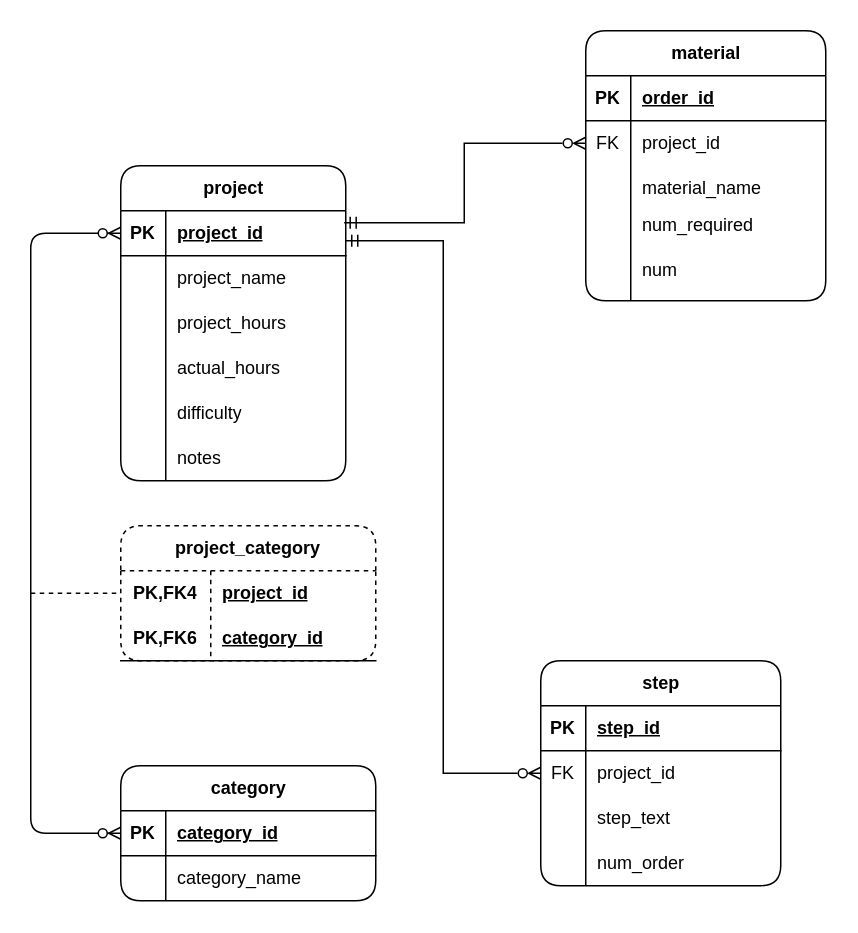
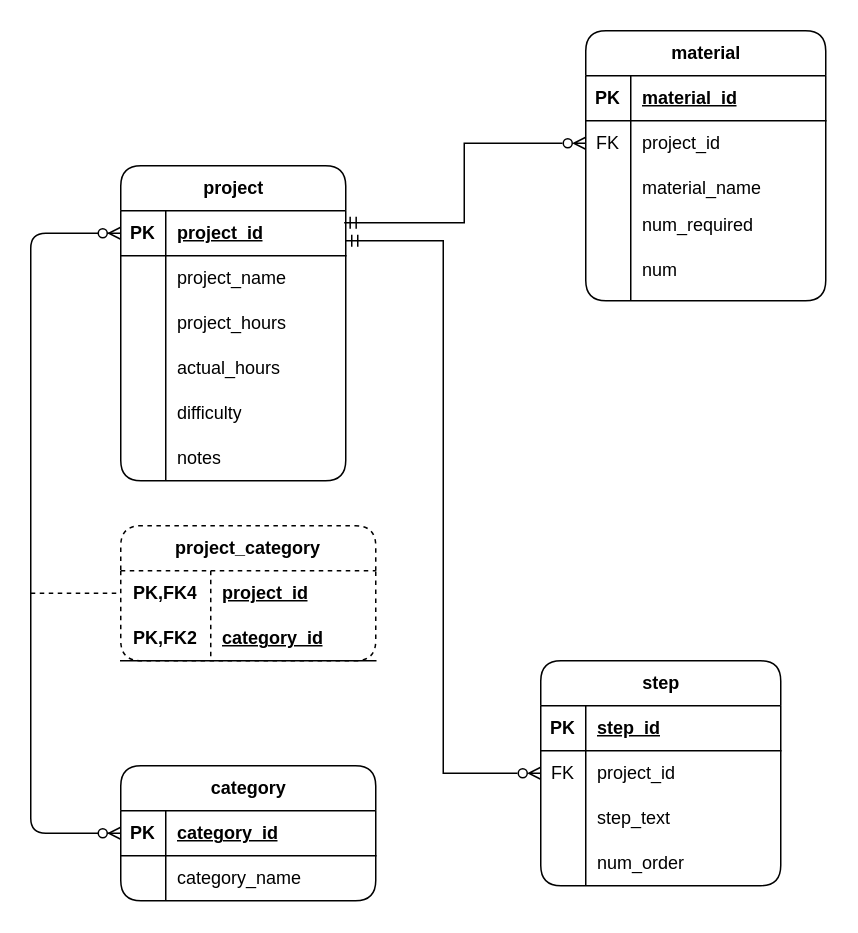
  <mxCell id="0" />
  <mxCell id="1" parent="0" />
  <mxCell id="2" value="project" style="shape=table;startSize=30;container=1;collapsible=1;childLayout=tableLayout;fixedRows=1;rowLines=0;fontStyle=1;align=center;resizeLast=1;html=1;rounded=1;" vertex="1" parent="1"><mxGeometry x="80" y="110" width="150" height="210" as="geometry" /></mxCell>
  <mxCell id="3" value="" style="shape=tableRow;horizontal=0;startSize=0;swimlaneHead=0;swimlaneBody=0;fillColor=none;collapsible=0;dropTarget=0;points=[[0,0.5],[1,0.5]];portConstraint=eastwest;top=0;left=0;right=0;bottom=1;rounded=1;" vertex="1" parent="2"><mxGeometry y="30" width="150" height="30" as="geometry" /></mxCell>
  <mxCell id="4" value="PK" style="shape=partialRectangle;connectable=0;fillColor=none;top=0;left=0;bottom=0;right=0;fontStyle=1;overflow=hidden;whiteSpace=wrap;html=1;rounded=1;" vertex="1" parent="3"><mxGeometry width="30" height="30" as="geometry"><mxRectangle width="30" height="30" as="alternateBounds" /></mxGeometry></mxCell>
  <mxCell id="5" value="project_id" style="shape=partialRectangle;connectable=0;fillColor=none;top=0;left=0;bottom=0;right=0;align=left;spacingLeft=6;fontStyle=5;overflow=hidden;whiteSpace=wrap;html=1;rounded=1;" vertex="1" parent="3"><mxGeometry x="30" width="120" height="30" as="geometry"><mxRectangle width="120" height="30" as="alternateBounds" /></mxGeometry></mxCell>
  <mxCell id="6" value="" style="shape=tableRow;horizontal=0;startSize=0;swimlaneHead=0;swimlaneBody=0;fillColor=none;collapsible=0;dropTarget=0;points=[[0,0.5],[1,0.5]];portConstraint=eastwest;top=0;left=0;right=0;bottom=0;rounded=1;" vertex="1" parent="2"><mxGeometry y="60" width="150" height="30" as="geometry" /></mxCell>
  <mxCell id="7" value="" style="shape=partialRectangle;connectable=0;fillColor=none;top=0;left=0;bottom=0;right=0;editable=1;overflow=hidden;whiteSpace=wrap;html=1;rounded=1;" vertex="1" parent="6"><mxGeometry width="30" height="30" as="geometry"><mxRectangle width="30" height="30" as="alternateBounds" /></mxGeometry></mxCell>
  <mxCell id="8" value="project_name" style="shape=partialRectangle;connectable=0;fillColor=none;top=0;left=0;bottom=0;right=0;align=left;spacingLeft=6;overflow=hidden;whiteSpace=wrap;html=1;rounded=1;" vertex="1" parent="6"><mxGeometry x="30" width="120" height="30" as="geometry"><mxRectangle width="120" height="30" as="alternateBounds" /></mxGeometry></mxCell>
  <mxCell id="9" value="" style="shape=tableRow;horizontal=0;startSize=0;swimlaneHead=0;swimlaneBody=0;fillColor=none;collapsible=0;dropTarget=0;points=[[0,0.5],[1,0.5]];portConstraint=eastwest;top=0;left=0;right=0;bottom=0;rounded=1;" vertex="1" parent="2"><mxGeometry y="90" width="150" height="30" as="geometry" /></mxCell>
  <mxCell id="10" value="" style="shape=partialRectangle;connectable=0;fillColor=none;top=0;left=0;bottom=0;right=0;editable=1;overflow=hidden;whiteSpace=wrap;html=1;rounded=1;" vertex="1" parent="9"><mxGeometry width="30" height="30" as="geometry"><mxRectangle width="30" height="30" as="alternateBounds" /></mxGeometry></mxCell>
  <mxCell id="11" value="project_hours" style="shape=partialRectangle;connectable=0;fillColor=none;top=0;left=0;bottom=0;right=0;align=left;spacingLeft=6;overflow=hidden;whiteSpace=wrap;html=1;rounded=1;" vertex="1" parent="9"><mxGeometry x="30" width="120" height="30" as="geometry"><mxRectangle width="120" height="30" as="alternateBounds" /></mxGeometry></mxCell>
  <mxCell id="12" value="" style="shape=tableRow;horizontal=0;startSize=0;swimlaneHead=0;swimlaneBody=0;fillColor=none;collapsible=0;dropTarget=0;points=[[0,0.5],[1,0.5]];portConstraint=eastwest;top=0;left=0;right=0;bottom=0;rounded=1;" vertex="1" parent="2"><mxGeometry y="120" width="150" height="30" as="geometry" /></mxCell>
  <mxCell id="13" value="&lt;br&gt;" style="shape=partialRectangle;connectable=0;fillColor=none;top=0;left=0;bottom=0;right=0;editable=1;overflow=hidden;whiteSpace=wrap;html=1;rounded=1;" vertex="1" parent="12"><mxGeometry width="30" height="30" as="geometry"><mxRectangle width="30" height="30" as="alternateBounds" /></mxGeometry></mxCell>
  <mxCell id="14" value="actual_hours" style="shape=partialRectangle;connectable=0;fillColor=none;top=0;left=0;bottom=0;right=0;align=left;spacingLeft=6;overflow=hidden;whiteSpace=wrap;html=1;rounded=1;" vertex="1" parent="12"><mxGeometry x="30" width="120" height="30" as="geometry"><mxRectangle width="120" height="30" as="alternateBounds" /></mxGeometry></mxCell>
  <mxCell id="15" style="shape=tableRow;horizontal=0;startSize=0;swimlaneHead=0;swimlaneBody=0;fillColor=none;collapsible=0;dropTarget=0;points=[[0,0.5],[1,0.5]];portConstraint=eastwest;top=0;left=0;right=0;bottom=0;rounded=1;" vertex="1" parent="2"><mxGeometry y="150" width="150" height="30" as="geometry" /></mxCell>
  <mxCell id="16" style="shape=partialRectangle;connectable=0;fillColor=none;top=0;left=0;bottom=0;right=0;editable=1;overflow=hidden;whiteSpace=wrap;html=1;rounded=1;" vertex="1" parent="15"><mxGeometry width="30" height="30" as="geometry"><mxRectangle width="30" height="30" as="alternateBounds" /></mxGeometry></mxCell>
  <mxCell id="17" value="difficulty" style="shape=partialRectangle;connectable=0;fillColor=none;top=0;left=0;bottom=0;right=0;align=left;spacingLeft=6;overflow=hidden;whiteSpace=wrap;html=1;rounded=1;" vertex="1" parent="15"><mxGeometry x="30" width="120" height="30" as="geometry"><mxRectangle width="120" height="30" as="alternateBounds" /></mxGeometry></mxCell>
  <mxCell id="18" style="shape=tableRow;horizontal=0;startSize=0;swimlaneHead=0;swimlaneBody=0;fillColor=none;collapsible=0;dropTarget=0;points=[[0,0.5],[1,0.5]];portConstraint=eastwest;top=0;left=0;right=0;bottom=0;rounded=1;" vertex="1" parent="2"><mxGeometry y="180" width="150" height="30" as="geometry" /></mxCell>
  <mxCell id="19" style="shape=partialRectangle;connectable=0;fillColor=none;top=0;left=0;bottom=0;right=0;editable=1;overflow=hidden;whiteSpace=wrap;html=1;rounded=1;" vertex="1" parent="18"><mxGeometry width="30" height="30" as="geometry"><mxRectangle width="30" height="30" as="alternateBounds" /></mxGeometry></mxCell>
  <mxCell id="20" value="notes" style="shape=partialRectangle;connectable=0;fillColor=none;top=0;left=0;bottom=0;right=0;align=left;spacingLeft=6;overflow=hidden;whiteSpace=wrap;html=1;rounded=1;" vertex="1" parent="18"><mxGeometry x="30" width="120" height="30" as="geometry"><mxRectangle width="120" height="30" as="alternateBounds" /></mxGeometry></mxCell>
  <mxCell id="21" value="material" style="shape=table;startSize=30;container=1;collapsible=1;childLayout=tableLayout;fixedRows=1;rowLines=0;fontStyle=1;align=center;resizeLast=1;html=1;rounded=1;" vertex="1" parent="1"><mxGeometry x="390" y="20" width="160" height="180" as="geometry" /></mxCell>
  <mxCell id="22" value="" style="shape=tableRow;horizontal=0;startSize=0;swimlaneHead=0;swimlaneBody=0;fillColor=none;collapsible=0;dropTarget=0;points=[[0,0.5],[1,0.5]];portConstraint=eastwest;top=0;left=0;right=0;bottom=1;rounded=1;" vertex="1" parent="21"><mxGeometry y="30" width="160" height="30" as="geometry" /></mxCell>
  <mxCell id="23" value="PK" style="shape=partialRectangle;connectable=0;fillColor=none;top=0;left=0;bottom=0;right=0;fontStyle=1;overflow=hidden;whiteSpace=wrap;html=1;rounded=1;" vertex="1" parent="22"><mxGeometry width="30" height="30" as="geometry"><mxRectangle width="30" height="30" as="alternateBounds" /></mxGeometry></mxCell>
- <mxCell id="24" value="order_id" style="shape=partialRectangle;connectable=0;fillColor=none;top=0;left=0;bottom=0;right=0;align=left;spacingLeft=6;fontStyle=5;overflow=hidden;whiteSpace=wrap;html=1;rounded=1;" vertex="1" parent="22"><mxGeometry x="30" width="130" height="30" as="geometry"><mxRectangle width="130" height="30" as="alternateBounds" /></mxGeometry></mxCell>
+ <mxCell id="24" value="material_id" style="shape=partialRectangle;connectable=0;fillColor=none;top=0;left=0;bottom=0;right=0;align=left;spacingLeft=6;fontStyle=5;overflow=hidden;whiteSpace=wrap;html=1;rounded=1;" vertex="1" parent="22"><mxGeometry x="30" width="130" height="30" as="geometry"><mxRectangle width="130" height="30" as="alternateBounds" /></mxGeometry></mxCell>
  <mxCell id="25" value="" style="shape=tableRow;horizontal=0;startSize=0;swimlaneHead=0;swimlaneBody=0;fillColor=none;collapsible=0;dropTarget=0;points=[[0,0.5],[1,0.5]];portConstraint=eastwest;top=0;left=0;right=0;bottom=0;rounded=1;" vertex="1" parent="21"><mxGeometry y="60" width="160" height="30" as="geometry" /></mxCell>
  <mxCell id="26" value="FK" style="shape=partialRectangle;connectable=0;fillColor=none;top=0;left=0;bottom=0;right=0;editable=1;overflow=hidden;whiteSpace=wrap;html=1;rounded=1;" vertex="1" parent="25"><mxGeometry width="30" height="30" as="geometry"><mxRectangle width="30" height="30" as="alternateBounds" /></mxGeometry></mxCell>
  <mxCell id="27" value="project_id" style="shape=partialRectangle;connectable=0;fillColor=none;top=0;left=0;bottom=0;right=0;align=left;spacingLeft=6;overflow=hidden;whiteSpace=wrap;html=1;rounded=1;" vertex="1" parent="25"><mxGeometry x="30" width="130" height="30" as="geometry"><mxRectangle width="130" height="30" as="alternateBounds" /></mxGeometry></mxCell>
  <mxCell id="28" value="" style="shape=tableRow;horizontal=0;startSize=0;swimlaneHead=0;swimlaneBody=0;fillColor=none;collapsible=0;dropTarget=0;points=[[0,0.5],[1,0.5]];portConstraint=eastwest;top=0;left=0;right=0;bottom=0;rounded=1;" vertex="1" parent="21"><mxGeometry y="90" width="160" height="30" as="geometry" /></mxCell>
  <mxCell id="29" value="" style="shape=partialRectangle;connectable=0;fillColor=none;top=0;left=0;bottom=0;right=0;editable=1;overflow=hidden;whiteSpace=wrap;html=1;rounded=1;" vertex="1" parent="28"><mxGeometry width="30" height="30" as="geometry"><mxRectangle width="30" height="30" as="alternateBounds" /></mxGeometry></mxCell>
  <mxCell id="30" value="material_name" style="shape=partialRectangle;connectable=0;fillColor=none;top=0;left=0;bottom=0;right=0;align=left;spacingLeft=6;overflow=hidden;whiteSpace=wrap;html=1;rounded=1;" vertex="1" parent="28"><mxGeometry x="30" width="130" height="30" as="geometry"><mxRectangle width="130" height="30" as="alternateBounds" /></mxGeometry></mxCell>
  <mxCell id="31" value="" style="shape=tableRow;horizontal=0;startSize=0;swimlaneHead=0;swimlaneBody=0;fillColor=none;collapsible=0;dropTarget=0;points=[[0,0.5],[1,0.5]];portConstraint=eastwest;top=0;left=0;right=0;bottom=0;rounded=1;" vertex="1" parent="21"><mxGeometry y="120" width="160" height="20" as="geometry" /></mxCell>
  <mxCell id="32" value="" style="shape=partialRectangle;connectable=0;fillColor=none;top=0;left=0;bottom=0;right=0;editable=1;overflow=hidden;whiteSpace=wrap;html=1;rounded=1;" vertex="1" parent="31"><mxGeometry width="30" height="20" as="geometry"><mxRectangle width="30" height="20" as="alternateBounds" /></mxGeometry></mxCell>
  <mxCell id="33" value="num_required" style="shape=partialRectangle;connectable=0;fillColor=none;top=0;left=0;bottom=0;right=0;align=left;spacingLeft=6;overflow=hidden;whiteSpace=wrap;html=1;rounded=1;" vertex="1" parent="31"><mxGeometry x="30" width="130" height="20" as="geometry"><mxRectangle width="130" height="20" as="alternateBounds" /></mxGeometry></mxCell>
  <mxCell id="34" style="shape=tableRow;horizontal=0;startSize=0;swimlaneHead=0;swimlaneBody=0;fillColor=none;collapsible=0;dropTarget=0;points=[[0,0.5],[1,0.5]];portConstraint=eastwest;top=0;left=0;right=0;bottom=0;rounded=1;" vertex="1" parent="21"><mxGeometry y="140" width="160" height="40" as="geometry" /></mxCell>
  <mxCell id="35" style="shape=partialRectangle;connectable=0;fillColor=none;top=0;left=0;bottom=0;right=0;editable=1;overflow=hidden;whiteSpace=wrap;html=1;rounded=1;" vertex="1" parent="34"><mxGeometry width="30" height="40" as="geometry"><mxRectangle width="30" height="40" as="alternateBounds" /></mxGeometry></mxCell>
  <mxCell id="36" value="num" style="shape=partialRectangle;connectable=0;fillColor=none;top=0;left=0;bottom=0;right=0;align=left;spacingLeft=6;overflow=hidden;whiteSpace=wrap;html=1;rounded=1;" vertex="1" parent="34"><mxGeometry x="30" width="130" height="40" as="geometry"><mxRectangle width="130" height="40" as="alternateBounds" /></mxGeometry></mxCell>
  <mxCell id="37" value="step" style="shape=table;startSize=30;container=1;collapsible=1;childLayout=tableLayout;fixedRows=1;rowLines=0;fontStyle=1;align=center;resizeLast=1;html=1;rounded=1;" vertex="1" parent="1"><mxGeometry x="360" y="440" width="160" height="150" as="geometry" /></mxCell>
  <mxCell id="38" value="" style="shape=tableRow;horizontal=0;startSize=0;swimlaneHead=0;swimlaneBody=0;fillColor=none;collapsible=0;dropTarget=0;points=[[0,0.5],[1,0.5]];portConstraint=eastwest;top=0;left=0;right=0;bottom=1;rounded=1;" vertex="1" parent="37"><mxGeometry y="30" width="160" height="30" as="geometry" /></mxCell>
  <mxCell id="39" value="PK" style="shape=partialRectangle;connectable=0;fillColor=none;top=0;left=0;bottom=0;right=0;fontStyle=1;overflow=hidden;whiteSpace=wrap;html=1;rounded=1;" vertex="1" parent="38"><mxGeometry width="30" height="30" as="geometry"><mxRectangle width="30" height="30" as="alternateBounds" /></mxGeometry></mxCell>
  <mxCell id="40" value="step_id" style="shape=partialRectangle;connectable=0;fillColor=none;top=0;left=0;bottom=0;right=0;align=left;spacingLeft=6;fontStyle=5;overflow=hidden;whiteSpace=wrap;html=1;rounded=1;" vertex="1" parent="38"><mxGeometry x="30" width="130" height="30" as="geometry"><mxRectangle width="130" height="30" as="alternateBounds" /></mxGeometry></mxCell>
  <mxCell id="41" value="" style="shape=tableRow;horizontal=0;startSize=0;swimlaneHead=0;swimlaneBody=0;fillColor=none;collapsible=0;dropTarget=0;points=[[0,0.5],[1,0.5]];portConstraint=eastwest;top=0;left=0;right=0;bottom=0;rounded=1;" vertex="1" parent="37"><mxGeometry y="60" width="160" height="30" as="geometry" /></mxCell>
  <mxCell id="42" value="FK" style="shape=partialRectangle;connectable=0;fillColor=none;top=0;left=0;bottom=0;right=0;editable=1;overflow=hidden;whiteSpace=wrap;html=1;rounded=1;" vertex="1" parent="41"><mxGeometry width="30" height="30" as="geometry"><mxRectangle width="30" height="30" as="alternateBounds" /></mxGeometry></mxCell>
  <mxCell id="43" value="project_id" style="shape=partialRectangle;connectable=0;fillColor=none;top=0;left=0;bottom=0;right=0;align=left;spacingLeft=6;overflow=hidden;whiteSpace=wrap;html=1;rounded=1;" vertex="1" parent="41"><mxGeometry x="30" width="130" height="30" as="geometry"><mxRectangle width="130" height="30" as="alternateBounds" /></mxGeometry></mxCell>
  <mxCell id="44" value="" style="shape=tableRow;horizontal=0;startSize=0;swimlaneHead=0;swimlaneBody=0;fillColor=none;collapsible=0;dropTarget=0;points=[[0,0.5],[1,0.5]];portConstraint=eastwest;top=0;left=0;right=0;bottom=0;rounded=1;" vertex="1" parent="37"><mxGeometry y="90" width="160" height="30" as="geometry" /></mxCell>
  <mxCell id="45" value="" style="shape=partialRectangle;connectable=0;fillColor=none;top=0;left=0;bottom=0;right=0;editable=1;overflow=hidden;whiteSpace=wrap;html=1;rounded=1;" vertex="1" parent="44"><mxGeometry width="30" height="30" as="geometry"><mxRectangle width="30" height="30" as="alternateBounds" /></mxGeometry></mxCell>
  <mxCell id="46" value="step_text" style="shape=partialRectangle;connectable=0;fillColor=none;top=0;left=0;bottom=0;right=0;align=left;spacingLeft=6;overflow=hidden;whiteSpace=wrap;html=1;rounded=1;" vertex="1" parent="44"><mxGeometry x="30" width="130" height="30" as="geometry"><mxRectangle width="130" height="30" as="alternateBounds" /></mxGeometry></mxCell>
  <mxCell id="47" value="" style="shape=tableRow;horizontal=0;startSize=0;swimlaneHead=0;swimlaneBody=0;fillColor=none;collapsible=0;dropTarget=0;points=[[0,0.5],[1,0.5]];portConstraint=eastwest;top=0;left=0;right=0;bottom=0;rounded=1;" vertex="1" parent="37"><mxGeometry y="120" width="160" height="30" as="geometry" /></mxCell>
  <mxCell id="48" value="" style="shape=partialRectangle;connectable=0;fillColor=none;top=0;left=0;bottom=0;right=0;editable=1;overflow=hidden;whiteSpace=wrap;html=1;rounded=1;" vertex="1" parent="47"><mxGeometry width="30" height="30" as="geometry"><mxRectangle width="30" height="30" as="alternateBounds" /></mxGeometry></mxCell>
  <mxCell id="49" value="num_order" style="shape=partialRectangle;connectable=0;fillColor=none;top=0;left=0;bottom=0;right=0;align=left;spacingLeft=6;overflow=hidden;whiteSpace=wrap;html=1;rounded=1;" vertex="1" parent="47"><mxGeometry x="30" width="130" height="30" as="geometry"><mxRectangle width="130" height="30" as="alternateBounds" /></mxGeometry></mxCell>
  <mxCell id="50" value="category" style="shape=table;startSize=30;container=1;collapsible=1;childLayout=tableLayout;fixedRows=1;rowLines=0;fontStyle=1;align=center;resizeLast=1;html=1;rounded=1;" vertex="1" parent="1"><mxGeometry x="80" y="510" width="170" height="90" as="geometry" /></mxCell>
  <mxCell id="51" value="" style="shape=tableRow;horizontal=0;startSize=0;swimlaneHead=0;swimlaneBody=0;fillColor=none;collapsible=0;dropTarget=0;points=[[0,0.5],[1,0.5]];portConstraint=eastwest;top=0;left=0;right=0;bottom=1;rounded=1;" vertex="1" parent="50"><mxGeometry y="30" width="170" height="30" as="geometry" /></mxCell>
  <mxCell id="52" value="PK" style="shape=partialRectangle;connectable=0;fillColor=none;top=0;left=0;bottom=0;right=0;fontStyle=1;overflow=hidden;whiteSpace=wrap;html=1;rounded=1;" vertex="1" parent="51"><mxGeometry width="30" height="30" as="geometry"><mxRectangle width="30" height="30" as="alternateBounds" /></mxGeometry></mxCell>
  <mxCell id="53" value="category_id" style="shape=partialRectangle;connectable=0;fillColor=none;top=0;left=0;bottom=0;right=0;align=left;spacingLeft=6;fontStyle=5;overflow=hidden;whiteSpace=wrap;html=1;rounded=1;" vertex="1" parent="51"><mxGeometry x="30" width="140" height="30" as="geometry"><mxRectangle width="140" height="30" as="alternateBounds" /></mxGeometry></mxCell>
  <mxCell id="54" value="" style="shape=tableRow;horizontal=0;startSize=0;swimlaneHead=0;swimlaneBody=0;fillColor=none;collapsible=0;dropTarget=0;points=[[0,0.5],[1,0.5]];portConstraint=eastwest;top=0;left=0;right=0;bottom=0;rounded=1;" vertex="1" parent="50"><mxGeometry y="60" width="170" height="30" as="geometry" /></mxCell>
  <mxCell id="55" value="" style="shape=partialRectangle;connectable=0;fillColor=none;top=0;left=0;bottom=0;right=0;editable=1;overflow=hidden;whiteSpace=wrap;html=1;rounded=1;" vertex="1" parent="54"><mxGeometry width="30" height="30" as="geometry"><mxRectangle width="30" height="30" as="alternateBounds" /></mxGeometry></mxCell>
  <mxCell id="56" value="category_name" style="shape=partialRectangle;connectable=0;fillColor=none;top=0;left=0;bottom=0;right=0;align=left;spacingLeft=6;overflow=hidden;whiteSpace=wrap;html=1;rounded=1;" vertex="1" parent="54"><mxGeometry x="30" width="140" height="30" as="geometry"><mxRectangle width="140" height="30" as="alternateBounds" /></mxGeometry></mxCell>
  <mxCell id="57" value="project_category" style="shape=table;startSize=30;container=1;collapsible=1;childLayout=tableLayout;fixedRows=1;rowLines=0;fontStyle=1;align=center;resizeLast=1;html=1;whiteSpace=wrap;rounded=1;dashed=1;" vertex="1" parent="1"><mxGeometry x="80" y="350" width="170" height="90" as="geometry" /></mxCell>
  <mxCell id="58" value="" style="shape=tableRow;horizontal=0;startSize=0;swimlaneHead=0;swimlaneBody=0;fillColor=none;collapsible=0;dropTarget=0;points=[[0,0.5],[1,0.5]];portConstraint=eastwest;top=0;left=0;right=0;bottom=0;html=1;rounded=1;" vertex="1" parent="57"><mxGeometry y="30" width="170" height="30" as="geometry" /></mxCell>
  <mxCell id="59" value="PK,FK4" style="shape=partialRectangle;connectable=0;fillColor=none;top=0;left=0;bottom=0;right=0;fontStyle=1;overflow=hidden;html=1;whiteSpace=wrap;rounded=1;" vertex="1" parent="58"><mxGeometry width="60" height="30" as="geometry"><mxRectangle width="60" height="30" as="alternateBounds" /></mxGeometry></mxCell>
  <mxCell id="60" value="project_id" style="shape=partialRectangle;connectable=0;fillColor=none;top=0;left=0;bottom=0;right=0;align=left;spacingLeft=6;fontStyle=5;overflow=hidden;html=1;whiteSpace=wrap;rounded=1;" vertex="1" parent="58"><mxGeometry x="60" width="110" height="30" as="geometry"><mxRectangle width="110" height="30" as="alternateBounds" /></mxGeometry></mxCell>
  <mxCell id="61" value="" style="shape=tableRow;horizontal=0;startSize=0;swimlaneHead=0;swimlaneBody=0;fillColor=none;collapsible=0;dropTarget=0;points=[[0,0.5],[1,0.5]];portConstraint=eastwest;top=0;left=0;right=0;bottom=1;html=1;rounded=1;" vertex="1" parent="57"><mxGeometry y="60" width="170" height="30" as="geometry" /></mxCell>
- <mxCell id="62" value="PK,FK6" style="shape=partialRectangle;connectable=0;fillColor=none;top=0;left=0;bottom=0;right=0;fontStyle=1;overflow=hidden;html=1;whiteSpace=wrap;rounded=1;" vertex="1" parent="61"><mxGeometry width="60" height="30" as="geometry"><mxRectangle width="60" height="30" as="alternateBounds" /></mxGeometry></mxCell>
+ <mxCell id="62" value="PK,FK2" style="shape=partialRectangle;connectable=0;fillColor=none;top=0;left=0;bottom=0;right=0;fontStyle=1;overflow=hidden;html=1;whiteSpace=wrap;rounded=1;" vertex="1" parent="61"><mxGeometry width="60" height="30" as="geometry"><mxRectangle width="60" height="30" as="alternateBounds" /></mxGeometry></mxCell>
  <mxCell id="63" value="category_id" style="shape=partialRectangle;connectable=0;fillColor=none;top=0;left=0;bottom=0;right=0;align=left;spacingLeft=6;fontStyle=5;overflow=hidden;html=1;whiteSpace=wrap;rounded=1;" vertex="1" parent="61"><mxGeometry x="60" width="110" height="30" as="geometry"><mxRectangle width="110" height="30" as="alternateBounds" /></mxGeometry></mxCell>
  <mxCell id="64" value="" style="endArrow=ERzeroToMany;html=1;rounded=1;fontSize=12;endFill=1;startArrow=ERzeroToMany;" edge="1" parent="1" source="51" target="3"><mxGeometry width="100" height="100" relative="1" as="geometry"><mxPoint x="-60" y="420" as="sourcePoint" /><mxPoint x="40" y="320" as="targetPoint" /><Array as="points"><mxPoint x="20" y="555" /><mxPoint x="20" y="155" /></Array></mxGeometry></mxCell>
  <mxCell id="65" value="" style="endArrow=none;html=1;rounded=0;dashed=1;" edge="1" parent="1"><mxGeometry relative="1" as="geometry"><mxPoint x="20" y="395" as="sourcePoint" /><mxPoint x="80" y="395" as="targetPoint" /></mxGeometry></mxCell>
  <mxCell id="66" value="" style="endArrow=ERzeroToMany;html=1;rounded=0;edgeStyle=elbowEdgeStyle;endFill=0;startArrow=ERmandOne;startFill=0;exitX=0.993;exitY=0.267;exitDx=0;exitDy=0;exitPerimeter=0;" edge="1" parent="1" source="3" target="25"><mxGeometry relative="1" as="geometry"><mxPoint x="230" y="160" as="sourcePoint" /><mxPoint x="380" y="160" as="targetPoint" /></mxGeometry></mxCell>
  <mxCell id="67" value="" style="endArrow=ERzeroToMany;html=1;rounded=0;edgeStyle=elbowEdgeStyle;endFill=0;startArrow=ERmandOne;startFill=0;entryX=0;entryY=0.5;entryDx=0;entryDy=0;" edge="1" parent="1" target="41"><mxGeometry relative="1" as="geometry"><mxPoint x="230" y="160" as="sourcePoint" /><mxPoint x="370" y="275" as="targetPoint" /></mxGeometry></mxCell>
